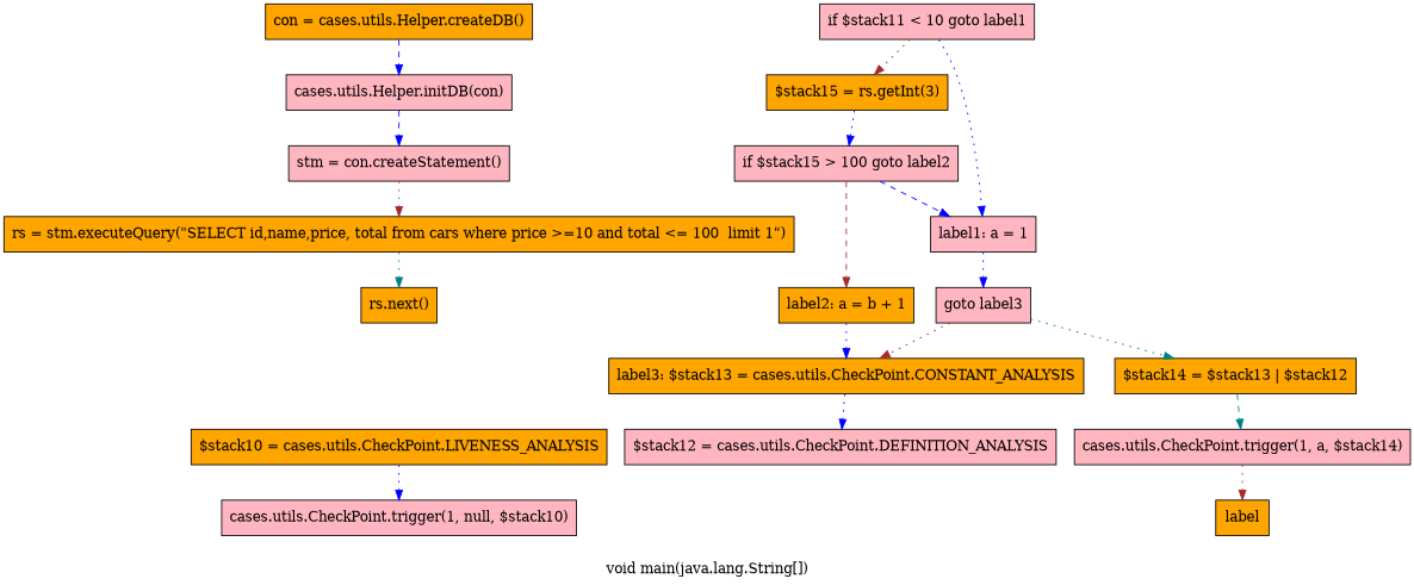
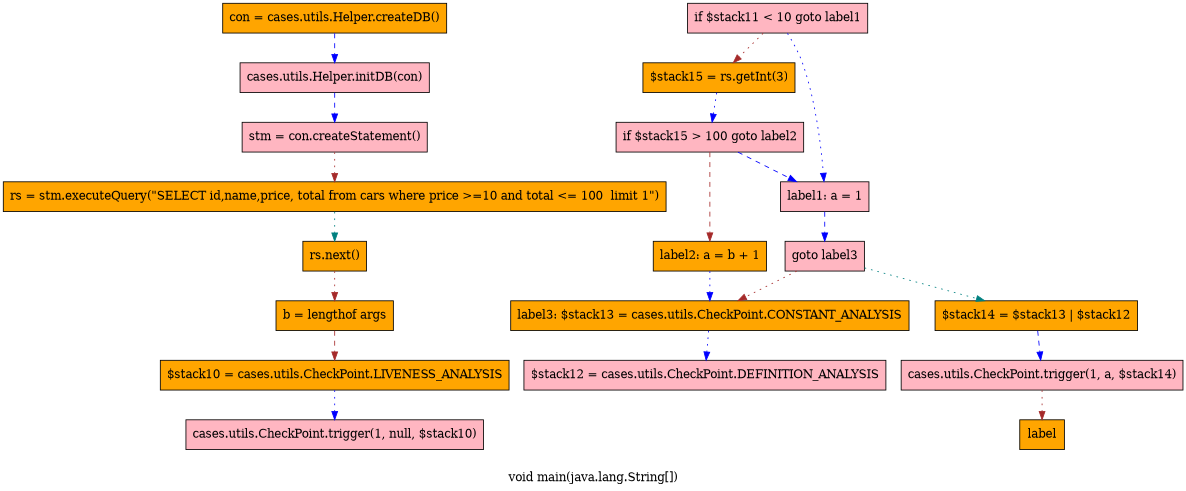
  digraph {
    label="void main(java.lang.String[])"
    node [fillcolor=orange shape=box style=filled]
    edge [color=blue style=dotted]
    n1 [label="con = cases.utils.Helper.createDB()"]
    n2 [fillcolor=lightpink label="cases.utils.Helper.initDB(con)"]
    n3 [fillcolor=lightpink label="stm = con.createStatement()"]
    n4 [label="rs = stm.executeQuery(\"SELECT id,name,price, total from cars where price >=10 and total <= 100  limit 1\")"]
    n5 [label="rs.next()"]
+   n6 [label="b = lengthof args"]
    n7 [label="$stack10 = cases.utils.CheckPoint.LIVENESS_ANALYSIS"]
    n8 [fillcolor=lightpink label="cases.utils.CheckPoint.trigger(1, null, $stack10)"]
    n9 [fillcolor=lightpink label="if $stack11 < 10 goto label1"]
    n10 [label="$stack15 = rs.getInt(3)"]
    n11 [fillcolor=lightpink label="label1: a = 1"]
    n12 [fillcolor=lightpink label="if $stack15 > 100 goto label2"]
    n13 [fillcolor=lightpink label="goto label3"]
    n14 [label="label2: a = b + 1"]
    n15 [label="label3: $stack13 = cases.utils.CheckPoint.CONSTANT_ANALYSIS"]
    n16 [label="$stack14 = $stack13 | $stack12"]
    n17 [fillcolor=lightpink label="$stack12 = cases.utils.CheckPoint.DEFINITION_ANALYSIS"]
    n18 [fillcolor=lightpink label="cases.utils.CheckPoint.trigger(1, a, $stack14)"]
    n19 [label=label]
    n1 -> n2 [style=dashed]
    n2 -> n3 [style=dashed]
    n3 -> n4 [color=brown]
    n4 -> n5 [color=teal]
+   n5 -> n6 [color=brown]
+   n6 -> n7 [color=brown style=dashed]
    n7 -> n8
    n9 -> n10 [color=brown]
    n9 -> n11
    n10 -> n12
-   n11 -> n13
+   n11 -> n13 [style=dashed]
    n12 -> n11 [style=dashed]
    n12 -> n14 [color=brown style=dashed]
    n13 -> n15 [color=brown]
    n13 -> n16 [color=teal]
    n14 -> n15
    n15 -> n17
-   n16 -> n18 [color=teal style=dashed]
+   n16 -> n18 [style=dashed]
    n18 -> n19 [color=brown]
  }
